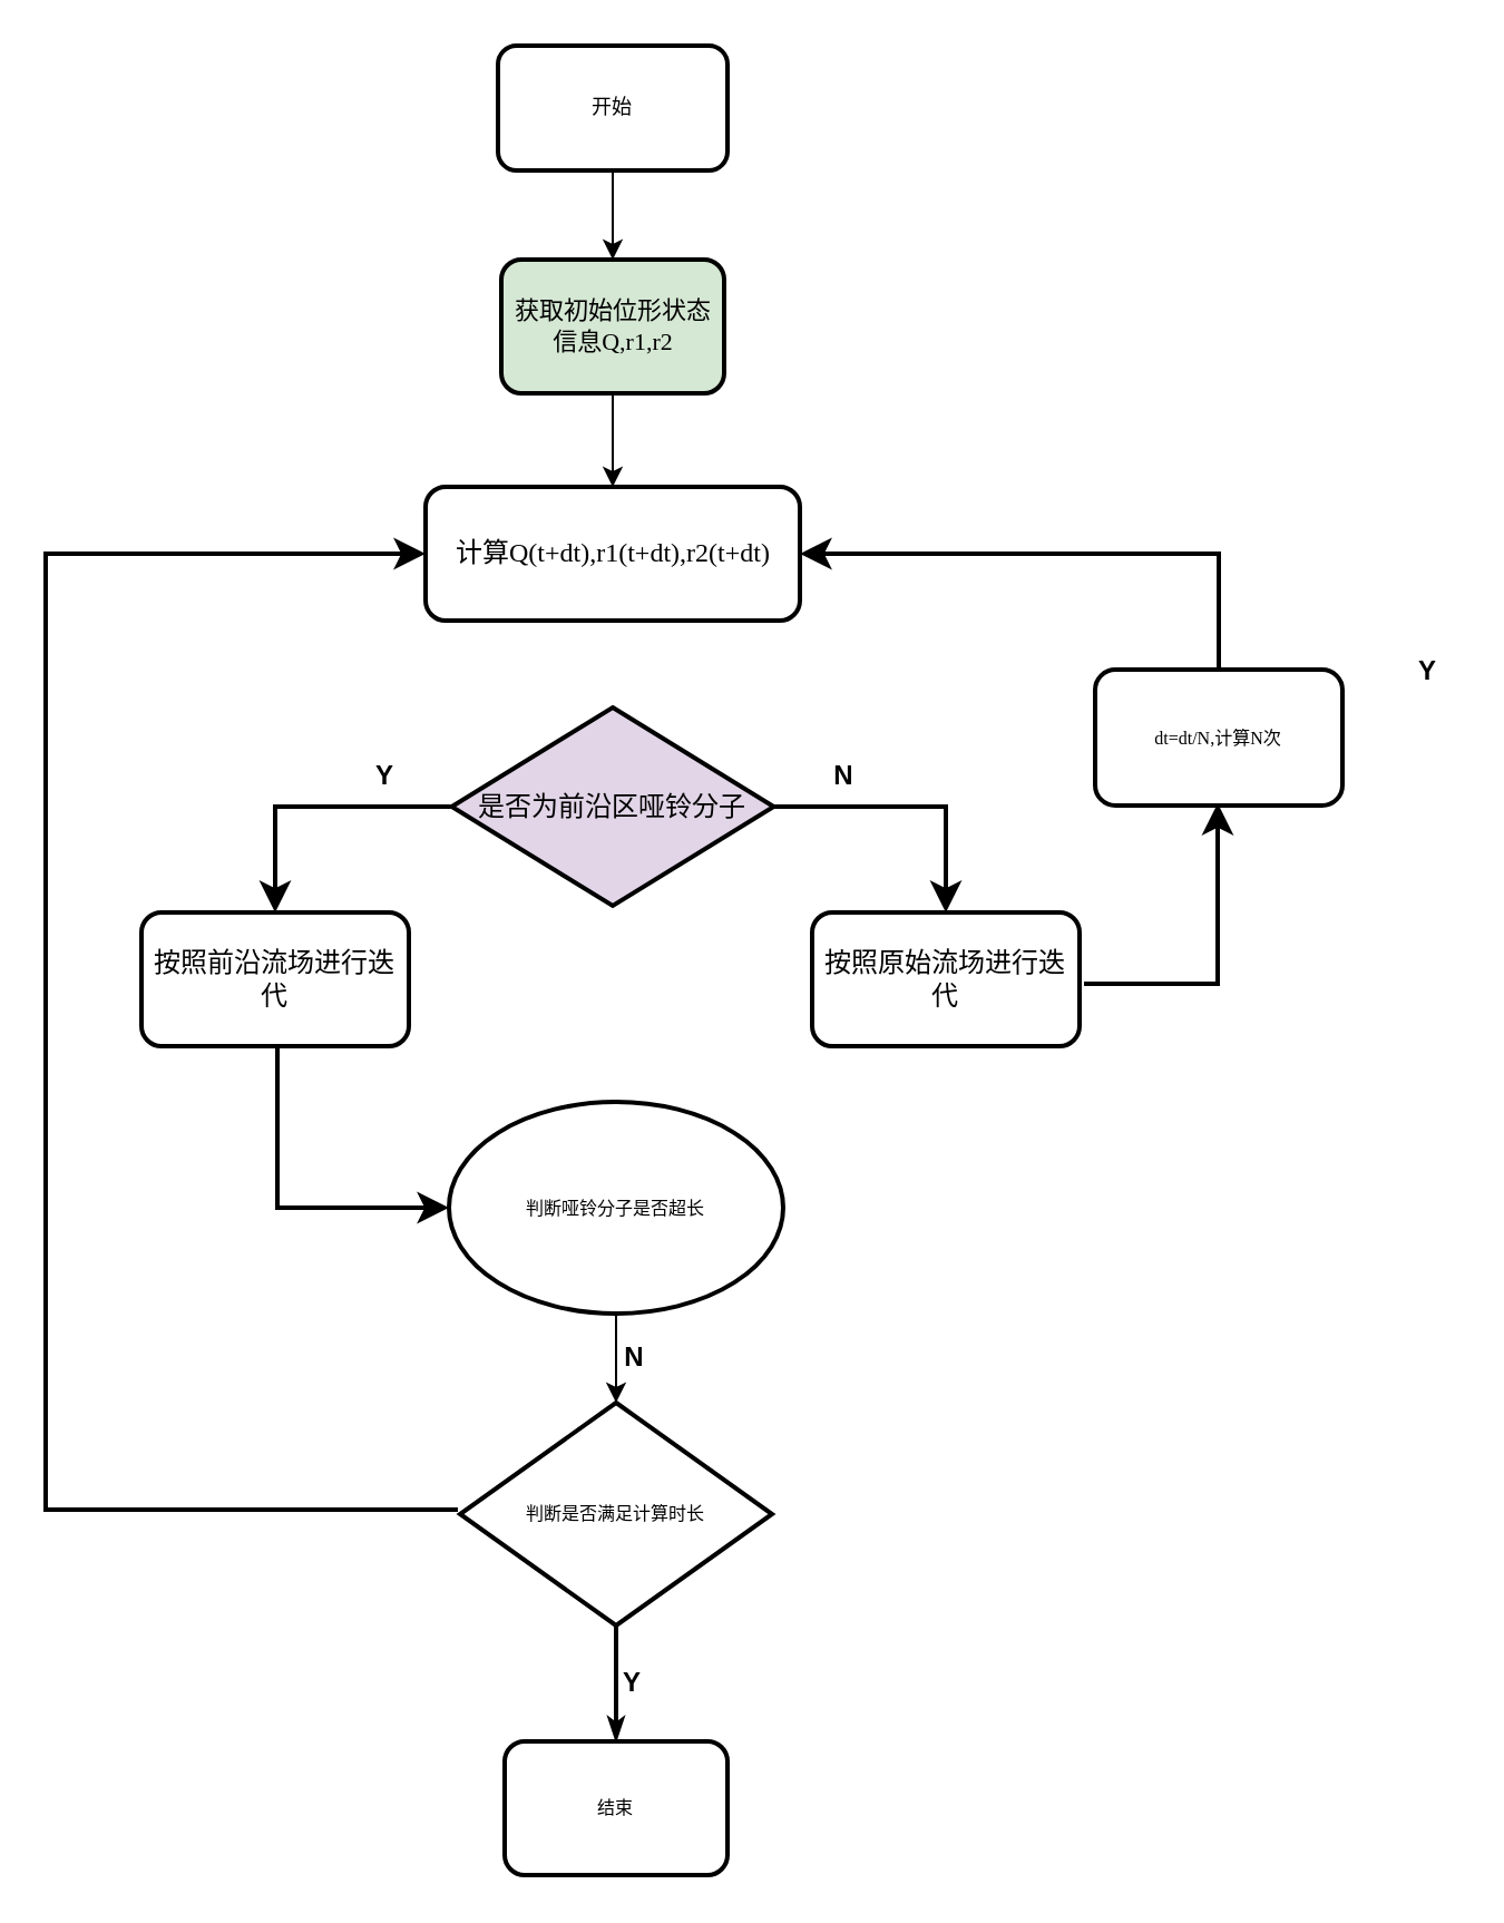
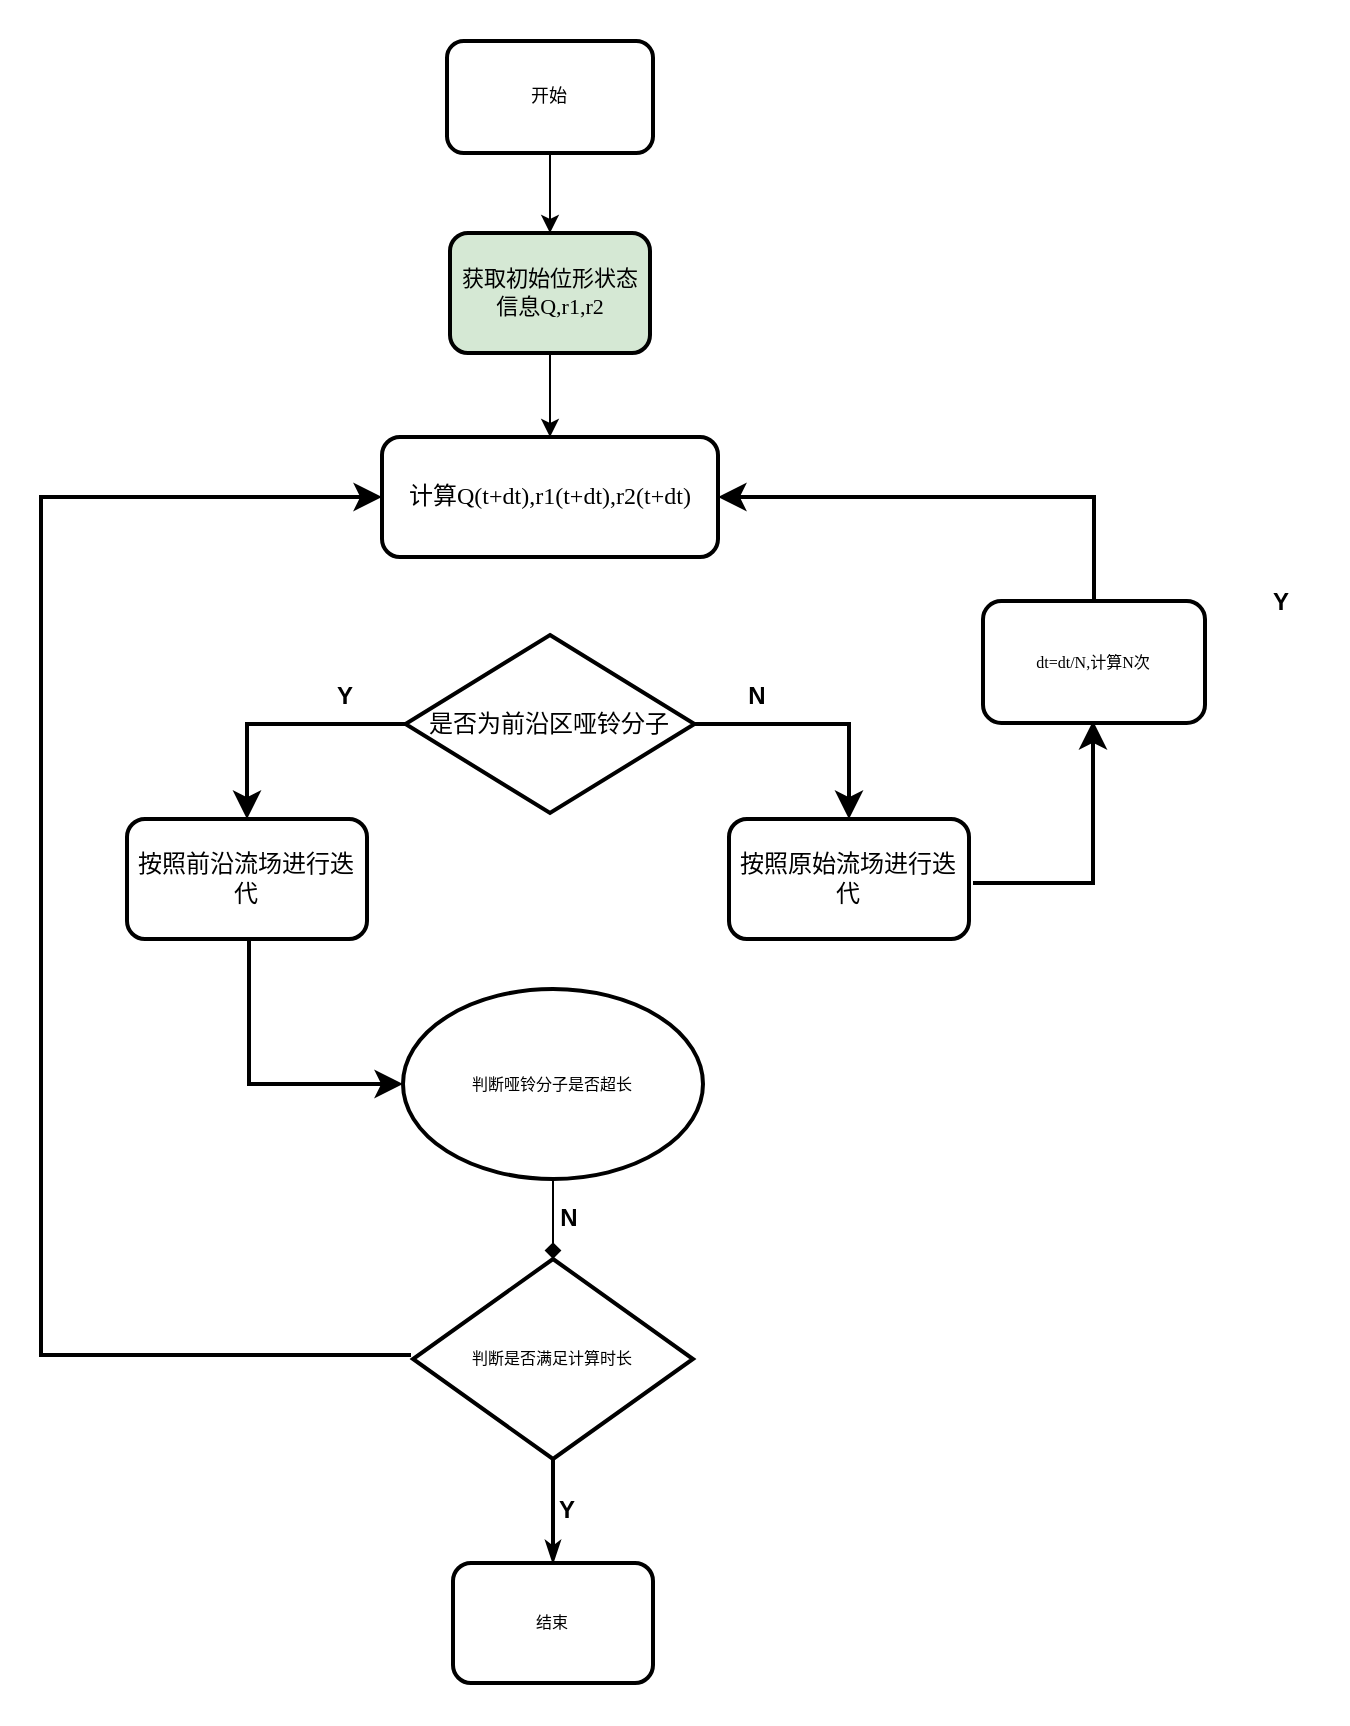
  <mxCell id="0" />
  <mxCell id="1" parent="0" />
  <mxCell id="2" value="" style="edgeStyle=orthogonalEdgeStyle;rounded=0;orthogonalLoop=1;jettySize=auto;html=1;" edge="1" parent="1" source="3" target="5"><mxGeometry relative="1" as="geometry" /></mxCell>
  <mxCell id="3" value="&lt;font style=&quot;font-size: 9px;&quot;&gt;开始&lt;/font&gt;" style="rounded=1;whiteSpace=wrap;html=1;shadow=0;labelBackgroundColor=none;strokeWidth=2;fontFamily=Verdana;fontSize=9;align=center;" parent="1" vertex="1"><mxGeometry x="223" y="20" width="103" height="56" as="geometry" /></mxCell>
  <mxCell id="4" value="" style="edgeStyle=orthogonalEdgeStyle;rounded=0;orthogonalLoop=1;jettySize=auto;html=1;" edge="1" parent="1" source="5" target="21"><mxGeometry relative="1" as="geometry" /></mxCell>
  <mxCell id="5" value="&lt;font style=&quot;font-size: 11px;&quot;&gt;获取初始位形状态信息Q,r1,r2&lt;/font&gt;" style="rounded=1;whiteSpace=wrap;html=1;shadow=0;labelBackgroundColor=none;strokeWidth=2;fontFamily=Verdana;fontSize=8;align=center;fillColor=#d5e8d4;" parent="1" vertex="1"><mxGeometry x="224.5" y="116" width="100" height="60" as="geometry" /></mxCell>
  <mxCell id="6" value="dt=dt/N,计算N次" style="rounded=1;whiteSpace=wrap;html=1;shadow=0;labelBackgroundColor=none;strokeWidth=2;fontFamily=Verdana;fontSize=8;align=center;" parent="1" vertex="1"><mxGeometry x="491" y="300" width="111" height="61" as="geometry" /></mxCell>
  <mxCell id="7" value="判断是否满足计算时长" style="rhombus;whiteSpace=wrap;html=1;rounded=0;shadow=0;labelBackgroundColor=none;strokeWidth=2;fontFamily=Verdana;fontSize=8;align=center;" parent="1" vertex="1"><mxGeometry x="206" y="629" width="140" height="100" as="geometry" /></mxCell>
  <mxCell id="8" style="edgeStyle=orthogonalEdgeStyle;rounded=1;html=1;labelBackgroundColor=none;startArrow=none;startFill=0;startSize=5;endArrow=classicThin;endFill=1;endSize=5;jettySize=auto;orthogonalLoop=1;strokeWidth=2;fontFamily=Verdana;fontSize=8" parent="1" source="7" target="11" edge="1"><mxGeometry relative="1" as="geometry" /></mxCell>
- <mxCell id="9" value="" style="edgeStyle=orthogonalEdgeStyle;rounded=0;orthogonalLoop=1;jettySize=auto;html=1;" edge="1" parent="1" source="10" target="7"><mxGeometry relative="1" as="geometry" /></mxCell>
+ <mxCell id="9" value="" style="edgeStyle=orthogonalEdgeStyle;rounded=0;orthogonalLoop=1;jettySize=auto;html=1;endArrow=diamond;" edge="1" parent="1" source="10" target="7"><mxGeometry relative="1" as="geometry" /></mxCell>
  <mxCell id="10" value="判断哑铃分子是否超长" style="ellipse;whiteSpace=wrap;html=1;shadow=0;labelBackgroundColor=none;strokeWidth=2;fontFamily=Verdana;fontSize=8;align=center;" parent="1" vertex="1"><mxGeometry x="201" y="494" width="150" height="95" as="geometry" /></mxCell>
  <mxCell id="11" value="结束" style="rounded=1;whiteSpace=wrap;html=1;shadow=0;labelBackgroundColor=none;strokeWidth=2;fontFamily=Verdana;fontSize=8;align=center;" parent="1" vertex="1"><mxGeometry x="226" y="781" width="100" height="60" as="geometry" /></mxCell>
  <mxCell id="12" value="&lt;b&gt;Y&lt;/b&gt;" style="text;html=1;align=center;verticalAlign=middle;resizable=0;points=[];autosize=1;strokeColor=none;fillColor=none;" parent="1" vertex="1"><mxGeometry x="627" y="288" width="26" height="26" as="geometry" /></mxCell>
  <mxCell id="13" value="&lt;b&gt;N&lt;/b&gt;" style="text;html=1;align=center;verticalAlign=middle;resizable=0;points=[];autosize=1;strokeColor=none;fillColor=none;" parent="1" vertex="1"><mxGeometry x="270" y="596" width="27" height="26" as="geometry" /></mxCell>
  <mxCell id="14" value="&lt;b&gt;Y&lt;/b&gt;" style="text;html=1;align=center;verticalAlign=middle;resizable=0;points=[];autosize=1;strokeColor=none;fillColor=none;" parent="1" vertex="1"><mxGeometry x="270" y="742" width="26" height="26" as="geometry" /></mxCell>
- <mxCell id="15" value="&lt;font face=&quot;Verdana&quot;&gt;是否为前沿区哑铃分子&lt;/font&gt;" style="rhombus;whiteSpace=wrap;html=1;strokeWidth=2;fillColor=#e1d5e7;" vertex="1" parent="1"><mxGeometry x="202.25" y="317" width="144.5" height="89" as="geometry" /></mxCell>
+ <mxCell id="15" value="&lt;font face=&quot;Verdana&quot;&gt;是否为前沿区哑铃分子&lt;/font&gt;" style="rhombus;whiteSpace=wrap;html=1;strokeWidth=2;" vertex="1" parent="1"><mxGeometry x="202.25" y="317" width="144.5" height="89" as="geometry" /></mxCell>
  <mxCell id="16" value="按照前沿流场进行迭代" style="rounded=1;whiteSpace=wrap;html=1;strokeWidth=2;" vertex="1" parent="1"><mxGeometry x="63" y="409" width="120" height="60" as="geometry" /></mxCell>
  <mxCell id="17" value="按照原始流场进行迭代" style="rounded=1;whiteSpace=wrap;html=1;strokeWidth=2;" vertex="1" parent="1"><mxGeometry x="364" y="409" width="120" height="60" as="geometry" /></mxCell>
  <mxCell id="18" value="" style="edgeStyle=segmentEdgeStyle;endArrow=classic;html=1;curved=0;rounded=0;endSize=8;startSize=8;entryX=0;entryY=0.5;entryDx=0;entryDy=0;exitX=0.5;exitY=1;exitDx=0;exitDy=0;strokeWidth=2;" edge="1" parent="1" source="16" target="10"><mxGeometry width="50" height="50" relative="1" as="geometry"><mxPoint x="359" y="537" as="sourcePoint" /><mxPoint x="409" y="487" as="targetPoint" /><Array as="points"><mxPoint x="124" y="542" /></Array></mxGeometry></mxCell>
  <mxCell id="19" value="" style="edgeStyle=segmentEdgeStyle;endArrow=classic;html=1;curved=0;rounded=0;endSize=8;startSize=8;exitX=1;exitY=0.5;exitDx=0;exitDy=0;strokeWidth=2;" edge="1" parent="1" source="15" target="17"><mxGeometry width="50" height="50" relative="1" as="geometry"><mxPoint x="359" y="537" as="sourcePoint" /><mxPoint x="409" y="487" as="targetPoint" /></mxGeometry></mxCell>
  <mxCell id="20" value="" style="edgeStyle=segmentEdgeStyle;endArrow=classic;html=1;curved=0;rounded=0;endSize=8;startSize=8;entryX=0.5;entryY=0;entryDx=0;entryDy=0;exitX=0;exitY=0.5;exitDx=0;exitDy=0;strokeWidth=2;" edge="1" parent="1" source="15" target="16"><mxGeometry width="50" height="50" relative="1" as="geometry"><mxPoint x="205" y="353" as="sourcePoint" /><mxPoint x="122" y="349" as="targetPoint" /></mxGeometry></mxCell>
  <mxCell id="21" value="&lt;font face=&quot;Verdana&quot;&gt;计算Q(t+dt),r1(t+dt),r2(t+dt)&lt;/font&gt;" style="rounded=1;whiteSpace=wrap;html=1;strokeWidth=2;" vertex="1" parent="1"><mxGeometry x="190.5" y="218" width="168" height="60" as="geometry" /></mxCell>
  <mxCell id="22" value="&lt;b&gt;Y&lt;/b&gt;" style="text;html=1;align=center;verticalAlign=middle;resizable=0;points=[];autosize=1;strokeColor=none;fillColor=none;" vertex="1" parent="1"><mxGeometry x="159" y="335" width="26" height="26" as="geometry" /></mxCell>
  <mxCell id="23" value="&lt;b&gt;N&lt;/b&gt;" style="text;html=1;align=center;verticalAlign=middle;resizable=0;points=[];autosize=1;strokeColor=none;fillColor=none;" vertex="1" parent="1"><mxGeometry x="364" y="335" width="27" height="26" as="geometry" /></mxCell>
  <mxCell id="24" value="" style="edgeStyle=segmentEdgeStyle;endArrow=classic;html=1;curved=0;rounded=0;endSize=8;startSize=8;strokeWidth=2;" edge="1" parent="1"><mxGeometry width="50" height="50" relative="1" as="geometry"><mxPoint x="486" y="441" as="sourcePoint" /><mxPoint x="546" y="360" as="targetPoint" /></mxGeometry></mxCell>
  <mxCell id="25" value="" style="edgeStyle=segmentEdgeStyle;endArrow=classic;html=1;curved=0;rounded=0;endSize=8;startSize=8;exitX=0.5;exitY=0;exitDx=0;exitDy=0;entryX=1;entryY=0.5;entryDx=0;entryDy=0;strokeWidth=2;" edge="1" parent="1" source="6" target="21"><mxGeometry width="50" height="50" relative="1" as="geometry"><mxPoint x="359" y="417" as="sourcePoint" /><mxPoint x="409" y="367" as="targetPoint" /><Array as="points"><mxPoint x="547" y="248" /></Array></mxGeometry></mxCell>
  <mxCell id="26" value="" style="edgeStyle=elbowEdgeStyle;elbow=horizontal;endArrow=classic;html=1;curved=0;rounded=0;endSize=8;startSize=8;strokeWidth=2;" edge="1" parent="1" target="21"><mxGeometry width="50" height="50" relative="1" as="geometry"><mxPoint x="205" y="677" as="sourcePoint" /><mxPoint x="113" y="611" as="targetPoint" /><Array as="points"><mxPoint x="20" y="459" /></Array></mxGeometry></mxCell>
